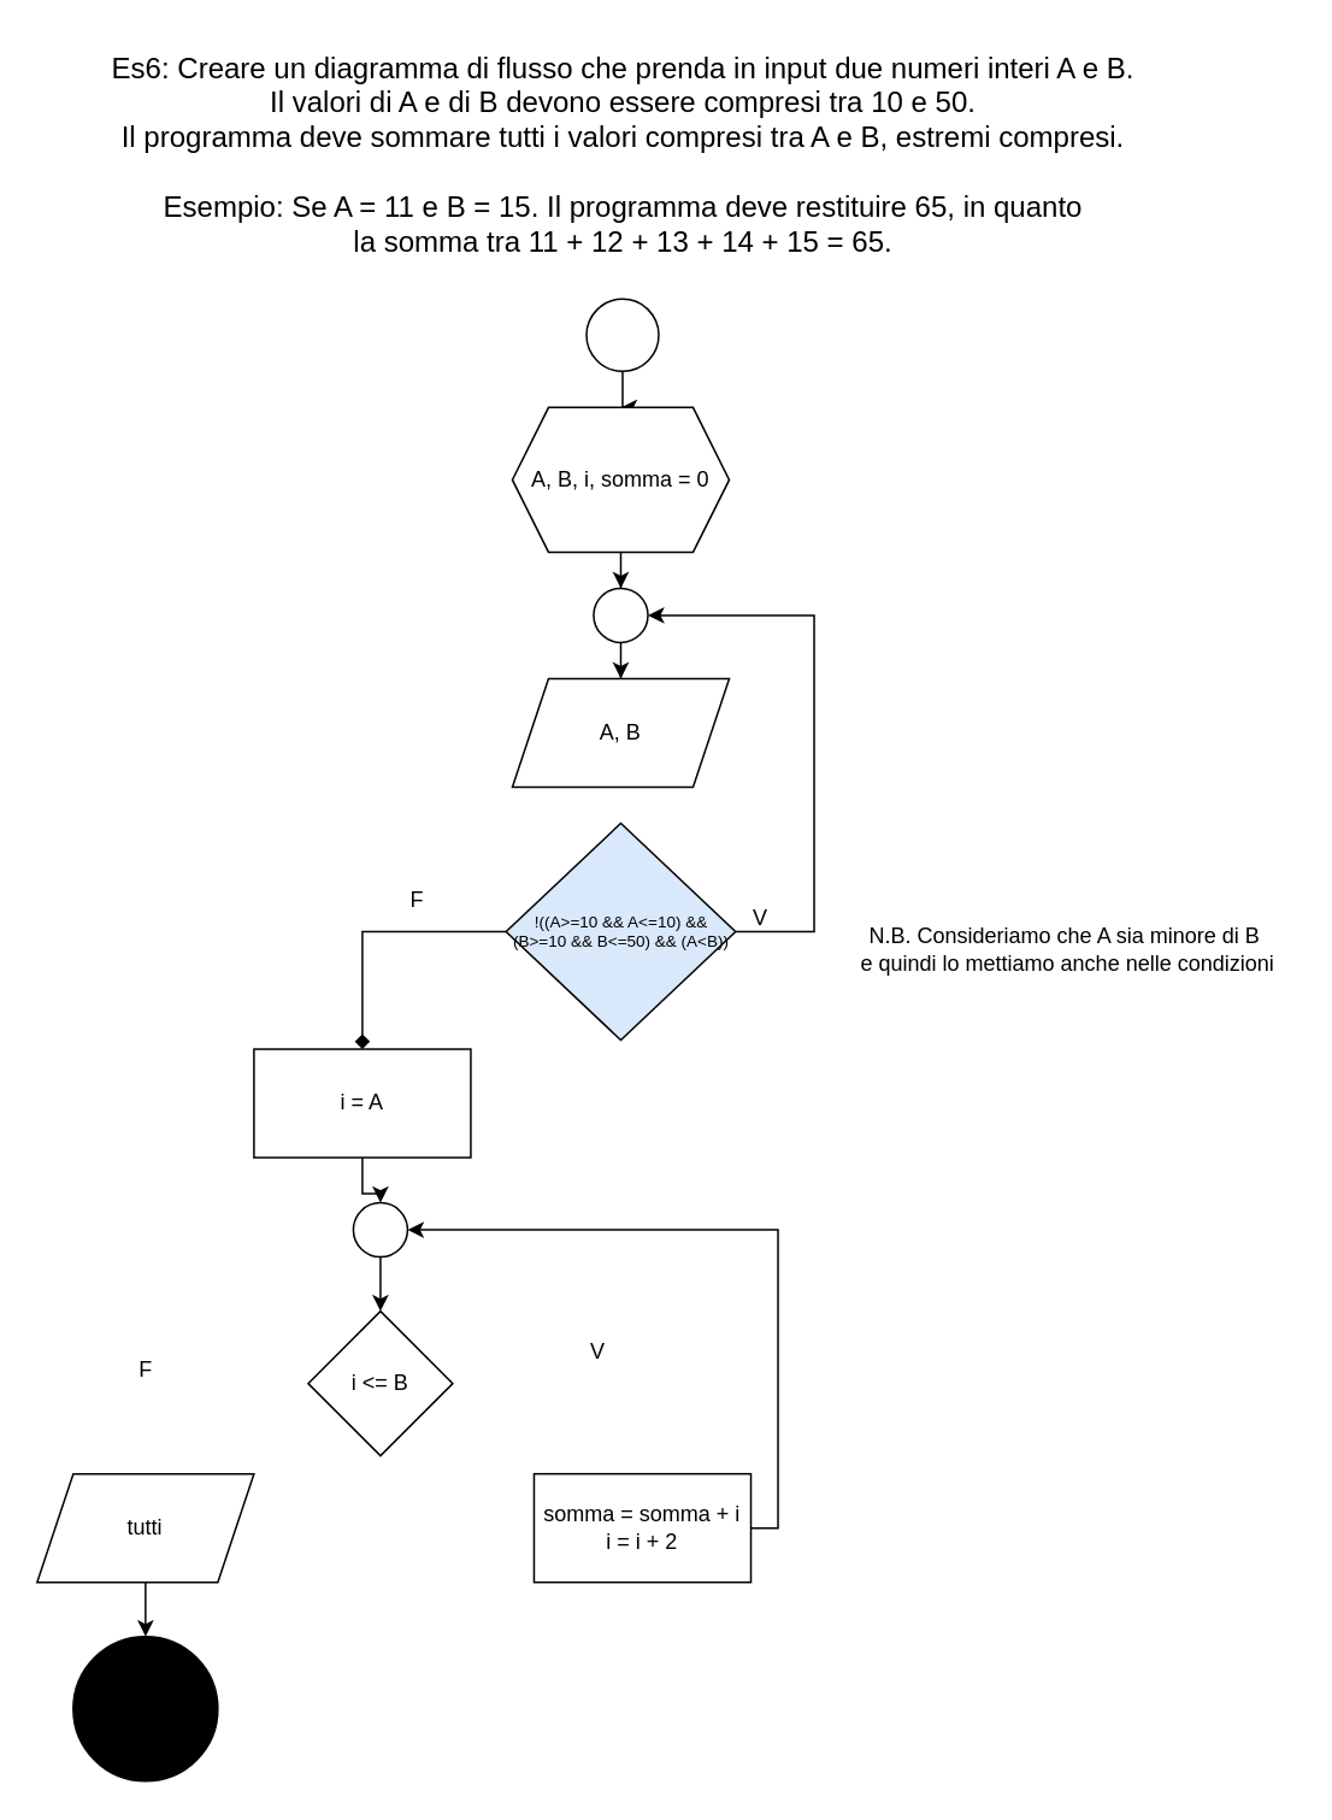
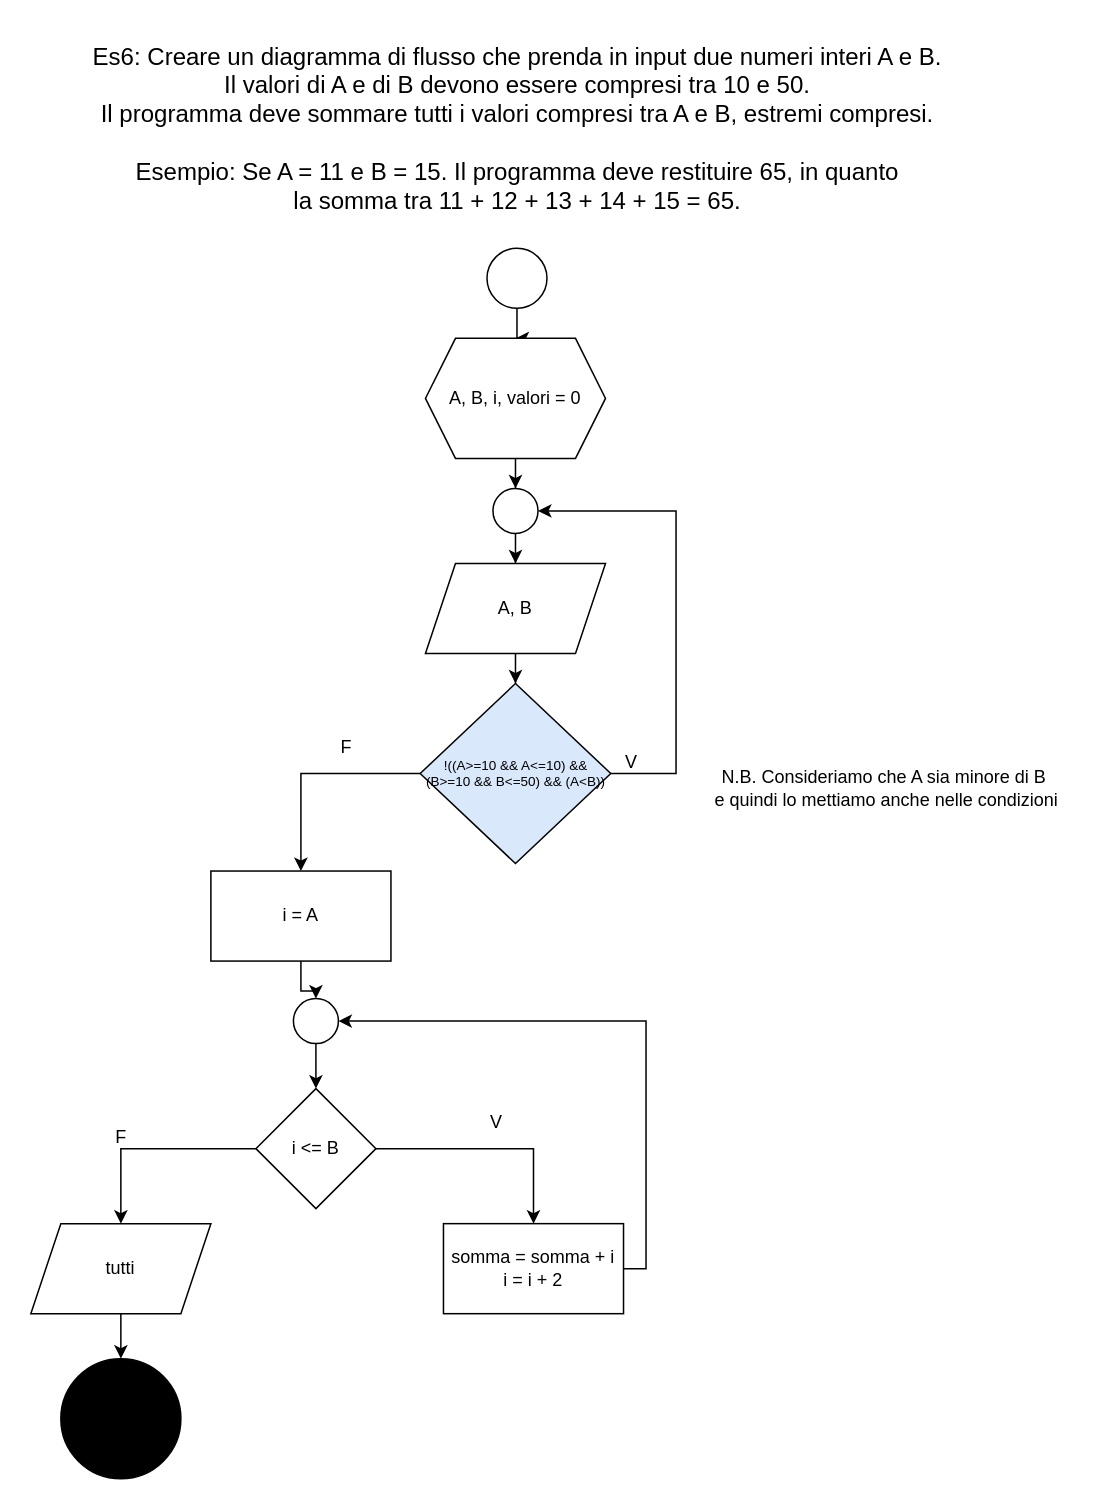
  <mxCell id="0" />
  <mxCell id="1" parent="0" />
  <mxCell id="2" value="&lt;font&gt;Es6: Creare un diagramma di flusso che prenda in input due numeri interi A e B.&lt;/font&gt;&lt;div&gt;&lt;font&gt;Il valori di A e di B devono essere compresi tra 10 e 50.&lt;/font&gt;&lt;/div&gt;&lt;div&gt;Il programma deve sommare tutti i valori compresi tra A e B, estremi compresi.&lt;/div&gt;&lt;div&gt;&lt;font&gt;&lt;br&gt;&lt;/font&gt;&lt;/div&gt;&lt;div&gt;&lt;font&gt;Esempio: Se A = 11 e B = 15. Il programma deve restituire 65, in quanto&lt;br&gt;&lt;/font&gt;&lt;/div&gt;&lt;div&gt;&lt;font&gt;la somma tra 11 + 12 + 13 + 14 + 15 = 65.&lt;/font&gt;&lt;/div&gt;" style="text;html=1;align=center;verticalAlign=middle;resizable=0;points=[];autosize=1;strokeColor=none;fillColor=none;fontSize=16;" vertex="1" parent="1"><mxGeometry x="49" y="20" width="590" height="130" as="geometry" /></mxCell>
  <mxCell id="3" value="" style="edgeStyle=orthogonalEdgeStyle;rounded=0;orthogonalLoop=1;jettySize=auto;html=1;" edge="1" parent="1" source="4" target="6"><mxGeometry relative="1" as="geometry" /></mxCell>
  <mxCell id="4" value="" style="ellipse;whiteSpace=wrap;html=1;aspect=fixed;" vertex="1" parent="1"><mxGeometry x="324" y="165" width="40" height="40" as="geometry" /></mxCell>
  <mxCell id="5" value="" style="edgeStyle=orthogonalEdgeStyle;rounded=0;orthogonalLoop=1;jettySize=auto;html=1;" edge="1" parent="1" source="6" target="8"><mxGeometry relative="1" as="geometry" /></mxCell>
- <mxCell id="6" value="A, B, i, somma = 0" style="shape=hexagon;perimeter=hexagonPerimeter2;whiteSpace=wrap;html=1;fixedSize=1;" vertex="1" parent="1"><mxGeometry x="283" y="225" width="120" height="80" as="geometry" /></mxCell>
+ <mxCell id="6" value="A, B, i, valori = 0" style="shape=hexagon;perimeter=hexagonPerimeter2;whiteSpace=wrap;html=1;fixedSize=1;" vertex="1" parent="1"><mxGeometry x="283" y="225" width="120" height="80" as="geometry" /></mxCell>
  <mxCell id="7" value="" style="edgeStyle=orthogonalEdgeStyle;rounded=0;orthogonalLoop=1;jettySize=auto;html=1;" edge="1" parent="1" source="8" target="10"><mxGeometry relative="1" as="geometry" /></mxCell>
  <mxCell id="8" value="" style="ellipse;whiteSpace=wrap;html=1;aspect=fixed;" vertex="1" parent="1"><mxGeometry x="328" y="325" width="30" height="30" as="geometry" /></mxCell>
+ <mxCell id="9" value="" style="edgeStyle=orthogonalEdgeStyle;rounded=0;orthogonalLoop=1;jettySize=auto;html=1;" edge="1" parent="1" source="10" target="13"><mxGeometry relative="1" as="geometry" /></mxCell>
  <mxCell id="10" value="A, B" style="shape=parallelogram;perimeter=parallelogramPerimeter;whiteSpace=wrap;html=1;fixedSize=1;" vertex="1" parent="1"><mxGeometry x="283" y="375" width="120" height="60" as="geometry" /></mxCell>
  <mxCell id="11" style="edgeStyle=orthogonalEdgeStyle;rounded=0;orthogonalLoop=1;jettySize=auto;html=1;entryX=1;entryY=0.5;entryDx=0;entryDy=0;" edge="1" parent="1" source="13" target="8"><mxGeometry relative="1" as="geometry"><Array as="points"><mxPoint x="450" y="515" /><mxPoint x="450" y="340" /></Array></mxGeometry></mxCell>
- <mxCell id="12" value="" style="edgeStyle=orthogonalEdgeStyle;rounded=0;orthogonalLoop=1;jettySize=auto;html=1;endArrow=diamond;" edge="1" parent="1" source="13" target="16"><mxGeometry relative="1" as="geometry" /></mxCell>
+ <mxCell id="12" value="" style="edgeStyle=orthogonalEdgeStyle;rounded=0;orthogonalLoop=1;jettySize=auto;html=1;" edge="1" parent="1" source="13" target="16"><mxGeometry relative="1" as="geometry" /></mxCell>
  <mxCell id="13" value="!((A&amp;gt;=10 &amp;amp;&amp;amp; A&amp;lt;=10) &amp;amp;&amp;amp; (B&amp;gt;=10 &amp;amp;&amp;amp; B&amp;lt;=50) &amp;amp;&amp;amp; (A&amp;lt;B))" style="rhombus;whiteSpace=wrap;html=1;fontSize=9;fillColor=#dae8fc;" vertex="1" parent="1"><mxGeometry x="279.5" y="455" width="127" height="120" as="geometry" /></mxCell>
  <mxCell id="14" value="V" style="text;html=1;align=center;verticalAlign=middle;resizable=0;points=[];autosize=1;strokeColor=none;fillColor=none;" vertex="1" parent="1"><mxGeometry x="405" y="493" width="30" height="30" as="geometry" /></mxCell>
  <mxCell id="15" value="" style="edgeStyle=orthogonalEdgeStyle;rounded=0;orthogonalLoop=1;jettySize=auto;html=1;" edge="1" parent="1" source="16" target="19"><mxGeometry relative="1" as="geometry" /></mxCell>
  <mxCell id="16" value="i = A" style="whiteSpace=wrap;html=1;fontSize=12;" vertex="1" parent="1"><mxGeometry x="140" y="580" width="120" height="60" as="geometry" /></mxCell>
  <mxCell id="17" value="F" style="text;html=1;align=center;verticalAlign=middle;resizable=0;points=[];autosize=1;strokeColor=none;fillColor=none;" vertex="1" parent="1"><mxGeometry x="215" y="483" width="30" height="30" as="geometry" /></mxCell>
  <mxCell id="18" value="" style="edgeStyle=orthogonalEdgeStyle;rounded=0;orthogonalLoop=1;jettySize=auto;html=1;" edge="1" parent="1" source="19" target="22"><mxGeometry relative="1" as="geometry" /></mxCell>
  <mxCell id="19" value="" style="ellipse;whiteSpace=wrap;html=1;aspect=fixed;" vertex="1" parent="1"><mxGeometry x="195" y="665" width="30" height="30" as="geometry" /></mxCell>
+ <mxCell id="20" value="" style="edgeStyle=orthogonalEdgeStyle;rounded=0;orthogonalLoop=1;jettySize=auto;html=1;" edge="1" parent="1" source="22" target="24"><mxGeometry relative="1" as="geometry" /></mxCell>
+ <mxCell id="21" value="" style="edgeStyle=orthogonalEdgeStyle;rounded=0;orthogonalLoop=1;jettySize=auto;html=1;" edge="1" parent="1" source="22" target="28"><mxGeometry relative="1" as="geometry" /></mxCell>
  <mxCell id="22" value="i &amp;lt;= B" style="rhombus;whiteSpace=wrap;html=1;" vertex="1" parent="1"><mxGeometry x="170" y="725" width="80" height="80" as="geometry" /></mxCell>
  <mxCell id="23" style="edgeStyle=orthogonalEdgeStyle;rounded=0;orthogonalLoop=1;jettySize=auto;html=1;entryX=1;entryY=0.5;entryDx=0;entryDy=0;" edge="1" parent="1" source="24" target="19"><mxGeometry relative="1" as="geometry"><Array as="points"><mxPoint x="430" y="845" /><mxPoint x="430" y="680" /></Array></mxGeometry></mxCell>
  <mxCell id="24" value="somma = somma + i&lt;div&gt;i = i + 2&lt;/div&gt;" style="whiteSpace=wrap;html=1;" vertex="1" parent="1"><mxGeometry x="295" y="815" width="120" height="60" as="geometry" /></mxCell>
  <mxCell id="25" value="V" style="text;html=1;align=center;verticalAlign=middle;resizable=0;points=[];autosize=1;strokeColor=none;fillColor=none;" vertex="1" parent="1"><mxGeometry x="315" y="733" width="30" height="30" as="geometry" /></mxCell>
  <mxCell id="26" value="N.B. Consideriamo che A sia minore di B&amp;nbsp;&lt;div&gt;e quindi lo mettiamo anche nelle condizioni&lt;/div&gt;" style="text;html=1;align=center;verticalAlign=middle;resizable=0;points=[];autosize=1;strokeColor=none;fillColor=none;" vertex="1" parent="1"><mxGeometry x="465" y="505" width="250" height="40" as="geometry" /></mxCell>
  <mxCell id="27" value="" style="edgeStyle=orthogonalEdgeStyle;rounded=0;orthogonalLoop=1;jettySize=auto;html=1;" edge="1" parent="1" source="28" target="30"><mxGeometry relative="1" as="geometry" /></mxCell>
  <mxCell id="28" value="tutti" style="shape=parallelogram;perimeter=parallelogramPerimeter;whiteSpace=wrap;html=1;fixedSize=1;" vertex="1" parent="1"><mxGeometry x="20" y="815" width="120" height="60" as="geometry" /></mxCell>
  <mxCell id="29" value="F" style="text;html=1;align=center;verticalAlign=middle;resizable=0;points=[];autosize=1;strokeColor=none;fillColor=none;" vertex="1" parent="1"><mxGeometry x="65" y="743" width="30" height="30" as="geometry" /></mxCell>
  <mxCell id="30" value="" style="ellipse;whiteSpace=wrap;html=1;fillColor=#000000;" vertex="1" parent="1"><mxGeometry x="40" y="905" width="80" height="80" as="geometry" /></mxCell>
